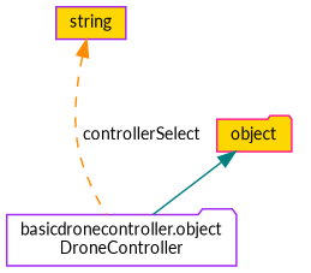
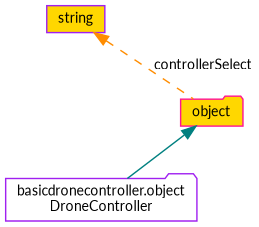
  digraph {
    fontname=Lato
    node [color=purple fillcolor=gold fontname=Lato fontsize=10 shape=folder style=filled]
    edge [dir=back fontname=Lato fontsize=10 labelfontname=Helvetica labelfontsize=10]
    n1 [fillcolor=white fontcolor=black height=0.2 label="basicdronecontroller.object\lDroneController" width=0.4]
    n2 [color=deeppink height=0.2 label=object width=0.4]
    n3 [height=0.2 label=string shape=box width=0.4]
    n2 -> n1 [color=teal style=solid]
-   n3 -> n1 [color=darkorange label=" controllerSelect" style=dashed]
+   n3 -> n2 [color=darkorange label=" controllerSelect" style=dashed]
  }
